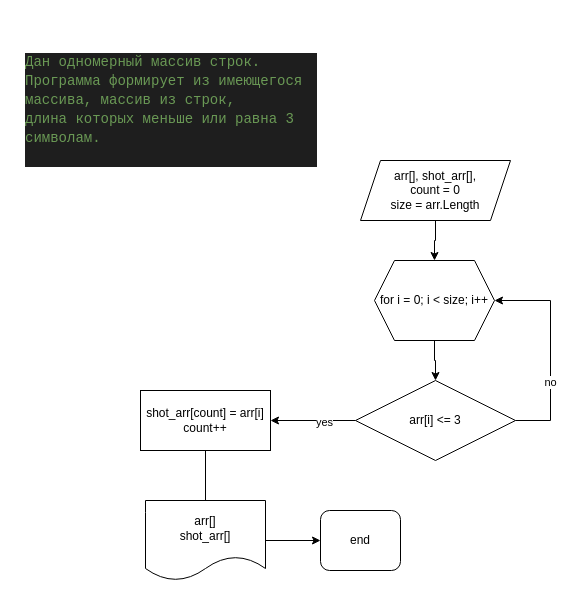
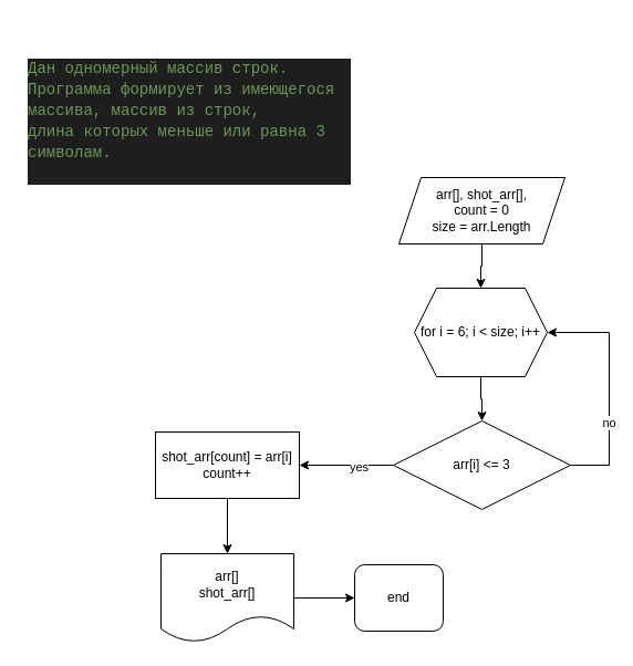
  <mxCell id="0" />
  <mxCell id="1" parent="0" />
  <mxCell id="2" value="" style="edgeStyle=orthogonalEdgeStyle;rounded=0;orthogonalLoop=1;jettySize=auto;html=1;" parent="1" source="3" target="5" edge="1"><mxGeometry relative="1" as="geometry" /></mxCell>
  <mxCell id="3" value="arr[], shot_arr[],&lt;br&gt;count = 0&lt;br&gt;size = arr.Length" style="shape=parallelogram;perimeter=parallelogramPerimeter;whiteSpace=wrap;html=1;fixedSize=1;" parent="1" vertex="1"><mxGeometry x="360" y="160" width="150" height="60" as="geometry" /></mxCell>
  <mxCell id="4" value="" style="edgeStyle=orthogonalEdgeStyle;rounded=0;orthogonalLoop=1;jettySize=auto;html=1;" parent="1" source="5" target="10" edge="1"><mxGeometry relative="1" as="geometry" /></mxCell>
- <mxCell id="5" value="for i = 0; i &amp;lt; size; i++" style="shape=hexagon;perimeter=hexagonPerimeter2;whiteSpace=wrap;html=1;fixedSize=1;" parent="1" vertex="1"><mxGeometry x="374" y="260" width="120" height="80" as="geometry" /></mxCell>
+ <mxCell id="5" value="for i = 6; i &amp;lt; size; i++" style="shape=hexagon;perimeter=hexagonPerimeter2;whiteSpace=wrap;html=1;fixedSize=1;" parent="1" vertex="1"><mxGeometry x="374" y="260" width="120" height="80" as="geometry" /></mxCell>
  <mxCell id="6" style="edgeStyle=orthogonalEdgeStyle;rounded=0;orthogonalLoop=1;jettySize=auto;html=1;entryX=1;entryY=0.5;entryDx=0;entryDy=0;" parent="1" source="10" target="5" edge="1"><mxGeometry relative="1" as="geometry"><Array as="points"><mxPoint x="550" y="420" /><mxPoint x="550" y="300" /></Array></mxGeometry></mxCell>
  <mxCell id="7" value="no" style="edgeLabel;html=1;align=center;verticalAlign=middle;resizable=0;points=[];" parent="6" vertex="1" connectable="0"><mxGeometry x="-0.299" y="1" relative="1" as="geometry"><mxPoint as="offset" /></mxGeometry></mxCell>
  <mxCell id="8" value="" style="edgeStyle=orthogonalEdgeStyle;rounded=0;orthogonalLoop=1;jettySize=auto;html=1;" parent="1" source="10" target="12" edge="1"><mxGeometry relative="1" as="geometry" /></mxCell>
  <mxCell id="9" value="yes" style="edgeLabel;html=1;align=center;verticalAlign=middle;resizable=0;points=[];" parent="8" vertex="1" connectable="0"><mxGeometry x="-0.247" y="1" relative="1" as="geometry"><mxPoint as="offset" /></mxGeometry></mxCell>
  <mxCell id="10" value="arr[i] &amp;lt;= 3" style="rhombus;whiteSpace=wrap;html=1;" parent="1" vertex="1"><mxGeometry x="355" y="380" width="160" height="80" as="geometry" /></mxCell>
- <mxCell id="11" value="" style="edgeStyle=orthogonalEdgeStyle;rounded=0;orthogonalLoop=1;jettySize=auto;html=1;endArrow=none;" parent="1" source="12" target="14" edge="1"><mxGeometry relative="1" as="geometry" /></mxCell>
+ <mxCell id="11" value="" style="edgeStyle=orthogonalEdgeStyle;rounded=0;orthogonalLoop=1;jettySize=auto;html=1;" parent="1" source="12" target="14" edge="1"><mxGeometry relative="1" as="geometry" /></mxCell>
  <mxCell id="12" value="shot_arr[count] = arr[i]&lt;br&gt;count++" style="rounded=0;whiteSpace=wrap;html=1;" parent="1" vertex="1"><mxGeometry x="140" y="390" width="130" height="60" as="geometry" /></mxCell>
  <mxCell id="13" value="" style="edgeStyle=orthogonalEdgeStyle;rounded=0;orthogonalLoop=1;jettySize=auto;html=1;" parent="1" source="14" target="15" edge="1"><mxGeometry relative="1" as="geometry" /></mxCell>
  <mxCell id="14" value="arr[]&lt;br&gt;shot_arr[]" style="shape=document;whiteSpace=wrap;html=1;boundedLbl=1;" parent="1" vertex="1"><mxGeometry x="145" y="500" width="120" height="80" as="geometry" /></mxCell>
  <mxCell id="15" value="end" style="rounded=1;whiteSpace=wrap;html=1;" parent="1" vertex="1"><mxGeometry x="320" y="510" width="80" height="60" as="geometry" /></mxCell>
  <mxCell id="16" value="&lt;br&gt;&lt;br&gt;&lt;br&gt;&lt;div style=&quot;color: rgb(212, 212, 212); background-color: rgb(30, 30, 30); font-family: Consolas, &amp;quot;Courier New&amp;quot;, monospace; font-size: 14px; line-height: 19px;&quot;&gt;&lt;span style=&quot;color: #6a9955;&quot;&gt;Дан одномерный массив строк. Программа формирует из имеющегося массива, массив из строк,&lt;/span&gt;&lt;/div&gt;&lt;div style=&quot;color: rgb(212, 212, 212); background-color: rgb(30, 30, 30); font-family: Consolas, &amp;quot;Courier New&amp;quot;, monospace; font-size: 14px; line-height: 19px;&quot;&gt;&lt;div style=&quot;line-height: 19px;&quot;&gt;&lt;span style=&quot;color: #6a9955;&quot;&gt;длина которых меньше или равна 3 символам.&lt;/span&gt;&lt;/div&gt;&lt;/div&gt;&lt;div style=&quot;color: rgb(212, 212, 212); background-color: rgb(30, 30, 30); font-family: Consolas, &amp;quot;Courier New&amp;quot;, monospace; font-size: 14px; line-height: 19px;&quot;&gt;&lt;span style=&quot;color: #6a9955;&quot;&gt;&lt;br&gt;&lt;/span&gt;&lt;/div&gt;" style="text;html=1;strokeColor=none;fillColor=none;spacing=5;spacingTop=-20;whiteSpace=wrap;overflow=hidden;rounded=0;" parent="1" vertex="1"><mxGeometry width="300" height="160" as="geometry" x="20" y="20" /></mxCell>
